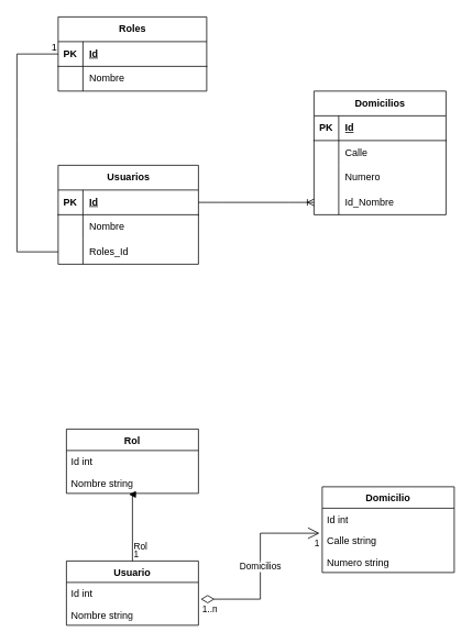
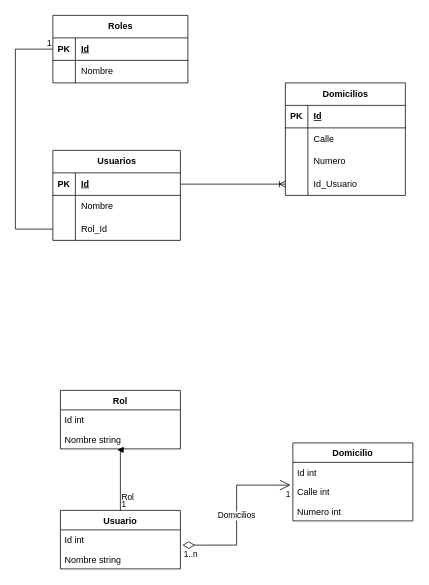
  <mxCell id="0" />
  <mxCell id="1" parent="0" />
  <mxCell id="2" value="Usuarios" style="shape=table;startSize=30;container=1;collapsible=1;childLayout=tableLayout;fixedRows=1;rowLines=0;fontStyle=1;align=center;resizeLast=1;html=1;" vertex="1" parent="1"><mxGeometry x="70" y="200" width="170" height="120" as="geometry" /></mxCell>
  <mxCell id="3" value="" style="shape=tableRow;horizontal=0;startSize=0;swimlaneHead=0;swimlaneBody=0;fillColor=none;collapsible=0;dropTarget=0;points=[[0,0.5],[1,0.5]];portConstraint=eastwest;top=0;left=0;right=0;bottom=1;" vertex="1" parent="2"><mxGeometry y="30" width="170" height="30" as="geometry" /></mxCell>
  <mxCell id="4" value="PK" style="shape=partialRectangle;connectable=0;fillColor=none;top=0;left=0;bottom=0;right=0;fontStyle=1;overflow=hidden;whiteSpace=wrap;html=1;" vertex="1" parent="3"><mxGeometry width="30" height="30" as="geometry"><mxRectangle width="30" height="30" as="alternateBounds" /></mxGeometry></mxCell>
  <mxCell id="5" value="Id" style="shape=partialRectangle;connectable=0;fillColor=none;top=0;left=0;bottom=0;right=0;align=left;spacingLeft=6;fontStyle=5;overflow=hidden;whiteSpace=wrap;html=1;" vertex="1" parent="3"><mxGeometry x="30" width="140" height="30" as="geometry"><mxRectangle width="140" height="30" as="alternateBounds" /></mxGeometry></mxCell>
  <mxCell id="6" value="" style="shape=tableRow;horizontal=0;startSize=0;swimlaneHead=0;swimlaneBody=0;fillColor=none;collapsible=0;dropTarget=0;points=[[0,0.5],[1,0.5]];portConstraint=eastwest;top=0;left=0;right=0;bottom=0;" vertex="1" parent="2"><mxGeometry y="60" width="170" height="30" as="geometry" /></mxCell>
  <mxCell id="7" value="" style="shape=partialRectangle;connectable=0;fillColor=none;top=0;left=0;bottom=0;right=0;editable=1;overflow=hidden;whiteSpace=wrap;html=1;" vertex="1" parent="6"><mxGeometry width="30" height="30" as="geometry"><mxRectangle width="30" height="30" as="alternateBounds" /></mxGeometry></mxCell>
  <mxCell id="8" value="Nombre" style="shape=partialRectangle;connectable=0;fillColor=none;top=0;left=0;bottom=0;right=0;align=left;spacingLeft=6;overflow=hidden;whiteSpace=wrap;html=1;" vertex="1" parent="6"><mxGeometry x="30" width="140" height="30" as="geometry"><mxRectangle width="140" height="30" as="alternateBounds" /></mxGeometry></mxCell>
  <mxCell id="9" value="" style="shape=tableRow;horizontal=0;startSize=0;swimlaneHead=0;swimlaneBody=0;fillColor=none;collapsible=0;dropTarget=0;points=[[0,0.5],[1,0.5]];portConstraint=eastwest;top=0;left=0;right=0;bottom=0;" vertex="1" parent="2"><mxGeometry y="90" width="170" height="30" as="geometry" /></mxCell>
  <mxCell id="10" value="" style="shape=partialRectangle;connectable=0;fillColor=none;top=0;left=0;bottom=0;right=0;editable=1;overflow=hidden;whiteSpace=wrap;html=1;" vertex="1" parent="9"><mxGeometry width="30" height="30" as="geometry"><mxRectangle width="30" height="30" as="alternateBounds" /></mxGeometry></mxCell>
- <mxCell id="11" value="Roles_Id" style="shape=partialRectangle;connectable=0;fillColor=none;top=0;left=0;bottom=0;right=0;align=left;spacingLeft=6;overflow=hidden;whiteSpace=wrap;html=1;" vertex="1" parent="9"><mxGeometry x="30" width="140" height="30" as="geometry"><mxRectangle width="140" height="30" as="alternateBounds" /></mxGeometry></mxCell>
+ <mxCell id="11" value="Rol_Id" style="shape=partialRectangle;connectable=0;fillColor=none;top=0;left=0;bottom=0;right=0;align=left;spacingLeft=6;overflow=hidden;whiteSpace=wrap;html=1;" vertex="1" parent="9"><mxGeometry x="30" width="140" height="30" as="geometry"><mxRectangle width="140" height="30" as="alternateBounds" /></mxGeometry></mxCell>
  <mxCell id="12" value="Roles" style="shape=table;startSize=30;container=1;collapsible=1;childLayout=tableLayout;fixedRows=1;rowLines=0;fontStyle=1;align=center;resizeLast=1;html=1;" vertex="1" parent="1"><mxGeometry x="70" y="20" width="180" height="90" as="geometry" /></mxCell>
  <mxCell id="13" value="" style="shape=tableRow;horizontal=0;startSize=0;swimlaneHead=0;swimlaneBody=0;fillColor=none;collapsible=0;dropTarget=0;points=[[0,0.5],[1,0.5]];portConstraint=eastwest;top=0;left=0;right=0;bottom=1;" vertex="1" parent="12"><mxGeometry y="30" width="180" height="30" as="geometry" /></mxCell>
  <mxCell id="14" value="PK" style="shape=partialRectangle;connectable=0;fillColor=none;top=0;left=0;bottom=0;right=0;fontStyle=1;overflow=hidden;whiteSpace=wrap;html=1;" vertex="1" parent="13"><mxGeometry width="30" height="30" as="geometry"><mxRectangle width="30" height="30" as="alternateBounds" /></mxGeometry></mxCell>
  <mxCell id="15" value="Id" style="shape=partialRectangle;connectable=0;fillColor=none;top=0;left=0;bottom=0;right=0;align=left;spacingLeft=6;fontStyle=5;overflow=hidden;whiteSpace=wrap;html=1;" vertex="1" parent="13"><mxGeometry x="30" width="150" height="30" as="geometry"><mxRectangle width="150" height="30" as="alternateBounds" /></mxGeometry></mxCell>
  <mxCell id="16" value="" style="shape=tableRow;horizontal=0;startSize=0;swimlaneHead=0;swimlaneBody=0;fillColor=none;collapsible=0;dropTarget=0;points=[[0,0.5],[1,0.5]];portConstraint=eastwest;top=0;left=0;right=0;bottom=0;" vertex="1" parent="12"><mxGeometry y="60" width="180" height="30" as="geometry" /></mxCell>
  <mxCell id="17" value="" style="shape=partialRectangle;connectable=0;fillColor=none;top=0;left=0;bottom=0;right=0;editable=1;overflow=hidden;whiteSpace=wrap;html=1;" vertex="1" parent="16"><mxGeometry width="30" height="30" as="geometry"><mxRectangle width="30" height="30" as="alternateBounds" /></mxGeometry></mxCell>
  <mxCell id="18" value="Nombre" style="shape=partialRectangle;connectable=0;fillColor=none;top=0;left=0;bottom=0;right=0;align=left;spacingLeft=6;overflow=hidden;whiteSpace=wrap;html=1;" vertex="1" parent="16"><mxGeometry x="30" width="150" height="30" as="geometry"><mxRectangle width="150" height="30" as="alternateBounds" /></mxGeometry></mxCell>
  <mxCell id="19" value="" style="endArrow=none;html=1;rounded=0;entryX=0;entryY=0.5;entryDx=0;entryDy=0;exitX=0;exitY=0.5;exitDx=0;exitDy=0;" edge="1" parent="1" source="9" target="13"><mxGeometry relative="1" as="geometry"><mxPoint x="100" y="160" as="sourcePoint" /><mxPoint x="180" y="140" as="targetPoint" /><Array as="points"><mxPoint x="20" y="305" /><mxPoint x="20" y="170" /><mxPoint x="20" y="65" /></Array></mxGeometry></mxCell>
  <mxCell id="20" value="1" style="resizable=0;html=1;whiteSpace=wrap;align=right;verticalAlign=bottom;" connectable="0" vertex="1" parent="19"><mxGeometry x="1" relative="1" as="geometry" /></mxCell>
  <mxCell id="21" value="Domicilios" style="shape=table;startSize=30;container=1;collapsible=1;childLayout=tableLayout;fixedRows=1;rowLines=0;fontStyle=1;align=center;resizeLast=1;html=1;" vertex="1" parent="1"><mxGeometry x="380" y="110" width="160" height="150" as="geometry" /></mxCell>
  <mxCell id="22" value="" style="shape=tableRow;horizontal=0;startSize=0;swimlaneHead=0;swimlaneBody=0;fillColor=none;collapsible=0;dropTarget=0;points=[[0,0.5],[1,0.5]];portConstraint=eastwest;top=0;left=0;right=0;bottom=1;" vertex="1" parent="21"><mxGeometry y="30" width="160" height="30" as="geometry" /></mxCell>
  <mxCell id="23" value="PK" style="shape=partialRectangle;connectable=0;fillColor=none;top=0;left=0;bottom=0;right=0;fontStyle=1;overflow=hidden;whiteSpace=wrap;html=1;" vertex="1" parent="22"><mxGeometry width="30" height="30" as="geometry"><mxRectangle width="30" height="30" as="alternateBounds" /></mxGeometry></mxCell>
  <mxCell id="24" value="Id" style="shape=partialRectangle;connectable=0;fillColor=none;top=0;left=0;bottom=0;right=0;align=left;spacingLeft=6;fontStyle=5;overflow=hidden;whiteSpace=wrap;html=1;" vertex="1" parent="22"><mxGeometry x="30" width="130" height="30" as="geometry"><mxRectangle width="130" height="30" as="alternateBounds" /></mxGeometry></mxCell>
  <mxCell id="25" value="" style="shape=tableRow;horizontal=0;startSize=0;swimlaneHead=0;swimlaneBody=0;fillColor=none;collapsible=0;dropTarget=0;points=[[0,0.5],[1,0.5]];portConstraint=eastwest;top=0;left=0;right=0;bottom=0;" vertex="1" parent="21"><mxGeometry y="60" width="160" height="30" as="geometry" /></mxCell>
  <mxCell id="26" value="" style="shape=partialRectangle;connectable=0;fillColor=none;top=0;left=0;bottom=0;right=0;editable=1;overflow=hidden;whiteSpace=wrap;html=1;" vertex="1" parent="25"><mxGeometry width="30" height="30" as="geometry"><mxRectangle width="30" height="30" as="alternateBounds" /></mxGeometry></mxCell>
  <mxCell id="27" value="Calle" style="shape=partialRectangle;connectable=0;fillColor=none;top=0;left=0;bottom=0;right=0;align=left;spacingLeft=6;overflow=hidden;whiteSpace=wrap;html=1;" vertex="1" parent="25"><mxGeometry x="30" width="130" height="30" as="geometry"><mxRectangle width="130" height="30" as="alternateBounds" /></mxGeometry></mxCell>
  <mxCell id="28" value="" style="shape=tableRow;horizontal=0;startSize=0;swimlaneHead=0;swimlaneBody=0;fillColor=none;collapsible=0;dropTarget=0;points=[[0,0.5],[1,0.5]];portConstraint=eastwest;top=0;left=0;right=0;bottom=0;" vertex="1" parent="21"><mxGeometry y="90" width="160" height="30" as="geometry" /></mxCell>
  <mxCell id="29" value="" style="shape=partialRectangle;connectable=0;fillColor=none;top=0;left=0;bottom=0;right=0;editable=1;overflow=hidden;whiteSpace=wrap;html=1;" vertex="1" parent="28"><mxGeometry width="30" height="30" as="geometry"><mxRectangle width="30" height="30" as="alternateBounds" /></mxGeometry></mxCell>
  <mxCell id="30" value="Numero" style="shape=partialRectangle;connectable=0;fillColor=none;top=0;left=0;bottom=0;right=0;align=left;spacingLeft=6;overflow=hidden;whiteSpace=wrap;html=1;" vertex="1" parent="28"><mxGeometry x="30" width="130" height="30" as="geometry"><mxRectangle width="130" height="30" as="alternateBounds" /></mxGeometry></mxCell>
  <mxCell id="31" value="" style="shape=tableRow;horizontal=0;startSize=0;swimlaneHead=0;swimlaneBody=0;fillColor=none;collapsible=0;dropTarget=0;points=[[0,0.5],[1,0.5]];portConstraint=eastwest;top=0;left=0;right=0;bottom=0;" vertex="1" parent="21"><mxGeometry y="120" width="160" height="30" as="geometry" /></mxCell>
  <mxCell id="32" value="" style="shape=partialRectangle;connectable=0;fillColor=none;top=0;left=0;bottom=0;right=0;editable=1;overflow=hidden;whiteSpace=wrap;html=1;" vertex="1" parent="31"><mxGeometry width="30" height="30" as="geometry"><mxRectangle width="30" height="30" as="alternateBounds" /></mxGeometry></mxCell>
- <mxCell id="33" value="Id_Nombre" style="shape=partialRectangle;connectable=0;fillColor=none;top=0;left=0;bottom=0;right=0;align=left;spacingLeft=6;overflow=hidden;whiteSpace=wrap;html=1;" vertex="1" parent="31"><mxGeometry x="30" width="130" height="30" as="geometry"><mxRectangle width="130" height="30" as="alternateBounds" /></mxGeometry></mxCell>
+ <mxCell id="33" value="Id_Usuario" style="shape=partialRectangle;connectable=0;fillColor=none;top=0;left=0;bottom=0;right=0;align=left;spacingLeft=6;overflow=hidden;whiteSpace=wrap;html=1;" vertex="1" parent="31"><mxGeometry x="30" width="130" height="30" as="geometry"><mxRectangle width="130" height="30" as="alternateBounds" /></mxGeometry></mxCell>
  <mxCell id="34" value="" style="edgeStyle=entityRelationEdgeStyle;fontSize=12;html=1;endArrow=ERoneToMany;rounded=0;entryX=0;entryY=0.5;entryDx=0;entryDy=0;exitX=1;exitY=0.5;exitDx=0;exitDy=0;" edge="1" parent="1" source="3" target="31"><mxGeometry width="100" height="100" relative="1" as="geometry"><mxPoint x="300" y="250" as="sourcePoint" /><mxPoint x="480" y="530" as="targetPoint" /></mxGeometry></mxCell>
  <mxCell id="35" value="Usuario" style="swimlane;fontStyle=1;align=center;verticalAlign=top;childLayout=stackLayout;horizontal=1;startSize=26;horizontalStack=0;resizeParent=1;resizeParentMax=0;resizeLast=0;collapsible=1;marginBottom=0;whiteSpace=wrap;html=1;" vertex="1" parent="1"><mxGeometry x="80" y="680" width="160" height="78" as="geometry" /></mxCell>
  <mxCell id="36" value="Id int&lt;br&gt;" style="text;strokeColor=none;fillColor=none;align=left;verticalAlign=top;spacingLeft=4;spacingRight=4;overflow=hidden;rotatable=0;points=[[0,0.5],[1,0.5]];portConstraint=eastwest;whiteSpace=wrap;html=1;" vertex="1" parent="35"><mxGeometry y="26" width="160" height="26" as="geometry" /></mxCell>
  <mxCell id="37" value="Nombre string" style="text;strokeColor=none;fillColor=none;align=left;verticalAlign=top;spacingLeft=4;spacingRight=4;overflow=hidden;rotatable=0;points=[[0,0.5],[1,0.5]];portConstraint=eastwest;whiteSpace=wrap;html=1;" vertex="1" parent="35"><mxGeometry y="52" width="160" height="26" as="geometry" /></mxCell>
  <mxCell id="38" value="Rol" style="swimlane;fontStyle=1;align=center;verticalAlign=top;childLayout=stackLayout;horizontal=1;startSize=26;horizontalStack=0;resizeParent=1;resizeParentMax=0;resizeLast=0;collapsible=1;marginBottom=0;whiteSpace=wrap;html=1;" vertex="1" parent="1"><mxGeometry x="80" y="520" width="160" height="78" as="geometry" /></mxCell>
  <mxCell id="39" value="Id int&lt;br&gt;" style="text;strokeColor=none;fillColor=none;align=left;verticalAlign=top;spacingLeft=4;spacingRight=4;overflow=hidden;rotatable=0;points=[[0,0.5],[1,0.5]];portConstraint=eastwest;whiteSpace=wrap;html=1;" vertex="1" parent="38"><mxGeometry y="26" width="160" height="26" as="geometry" /></mxCell>
  <mxCell id="40" value="Nombre string" style="text;strokeColor=none;fillColor=none;align=left;verticalAlign=top;spacingLeft=4;spacingRight=4;overflow=hidden;rotatable=0;points=[[0,0.5],[1,0.5]];portConstraint=eastwest;whiteSpace=wrap;html=1;" vertex="1" parent="38"><mxGeometry y="52" width="160" height="26" as="geometry" /></mxCell>
  <mxCell id="41" value="Domicilio" style="swimlane;fontStyle=1;align=center;verticalAlign=top;childLayout=stackLayout;horizontal=1;startSize=26;horizontalStack=0;resizeParent=1;resizeParentMax=0;resizeLast=0;collapsible=1;marginBottom=0;whiteSpace=wrap;html=1;" vertex="1" parent="1"><mxGeometry x="390" y="590" width="160" height="104" as="geometry" /></mxCell>
  <mxCell id="42" value="Id int&lt;br&gt;" style="text;strokeColor=none;fillColor=none;align=left;verticalAlign=top;spacingLeft=4;spacingRight=4;overflow=hidden;rotatable=0;points=[[0,0.5],[1,0.5]];portConstraint=eastwest;whiteSpace=wrap;html=1;" vertex="1" parent="41"><mxGeometry y="26" width="160" height="26" as="geometry" /></mxCell>
- <mxCell id="43" value="Calle string" style="text;strokeColor=none;fillColor=none;align=left;verticalAlign=top;spacingLeft=4;spacingRight=4;overflow=hidden;rotatable=0;points=[[0,0.5],[1,0.5]];portConstraint=eastwest;whiteSpace=wrap;html=1;" vertex="1" parent="41"><mxGeometry y="52" width="160" height="26" as="geometry" /></mxCell>
- <mxCell id="44" value="Numero string" style="text;strokeColor=none;fillColor=none;align=left;verticalAlign=top;spacingLeft=4;spacingRight=4;overflow=hidden;rotatable=0;points=[[0,0.5],[1,0.5]];portConstraint=eastwest;whiteSpace=wrap;html=1;" vertex="1" parent="41"><mxGeometry y="78" width="160" height="26" as="geometry" /></mxCell>
+ <mxCell id="43" value="Calle int" style="text;strokeColor=none;fillColor=none;align=left;verticalAlign=top;spacingLeft=4;spacingRight=4;overflow=hidden;rotatable=0;points=[[0,0.5],[1,0.5]];portConstraint=eastwest;whiteSpace=wrap;html=1;" vertex="1" parent="41"><mxGeometry y="52" width="160" height="26" as="geometry" /></mxCell>
+ <mxCell id="44" value="Numero int" style="text;strokeColor=none;fillColor=none;align=left;verticalAlign=top;spacingLeft=4;spacingRight=4;overflow=hidden;rotatable=0;points=[[0,0.5],[1,0.5]];portConstraint=eastwest;whiteSpace=wrap;html=1;" vertex="1" parent="41"><mxGeometry y="78" width="160" height="26" as="geometry" /></mxCell>
  <mxCell id="45" value="Rol" style="endArrow=block;endFill=1;html=1;edgeStyle=orthogonalEdgeStyle;align=left;verticalAlign=top;rounded=0;exitX=0.5;exitY=0;exitDx=0;exitDy=0;entryX=0.473;entryY=1.049;entryDx=0;entryDy=0;entryPerimeter=0;" edge="1" parent="1" source="35" target="40"><mxGeometry x="-0.294" relative="1" as="geometry"><mxPoint x="280" y="670" as="sourcePoint" /><mxPoint x="440" y="670" as="targetPoint" /><Array as="points"><mxPoint x="160" y="599" /></Array><mxPoint as="offset" /></mxGeometry></mxCell>
  <mxCell id="46" value="1" style="edgeLabel;resizable=0;html=1;align=left;verticalAlign=bottom;" connectable="0" vertex="1" parent="45"><mxGeometry x="-1" relative="1" as="geometry" /></mxCell>
  <mxCell id="47" value="Domicilios" style="endArrow=open;html=1;endSize=12;startArrow=diamondThin;startSize=14;startFill=0;edgeStyle=orthogonalEdgeStyle;rounded=0;entryX=-0.02;entryY=0.167;entryDx=0;entryDy=0;entryPerimeter=0;exitX=1.017;exitY=0.782;exitDx=0;exitDy=0;exitPerimeter=0;" edge="1" parent="1" source="36" target="43"><mxGeometry relative="1" as="geometry"><mxPoint x="380" y="760" as="sourcePoint" /><mxPoint x="450" y="770" as="targetPoint" /></mxGeometry></mxCell>
  <mxCell id="48" value="1..n" style="edgeLabel;resizable=0;html=1;align=left;verticalAlign=top;" connectable="0" vertex="1" parent="47"><mxGeometry x="-1" relative="1" as="geometry" /></mxCell>
  <mxCell id="49" value="1" style="edgeLabel;resizable=0;html=1;align=right;verticalAlign=top;" connectable="0" vertex="1" parent="47"><mxGeometry x="1" relative="1" as="geometry" /></mxCell>
